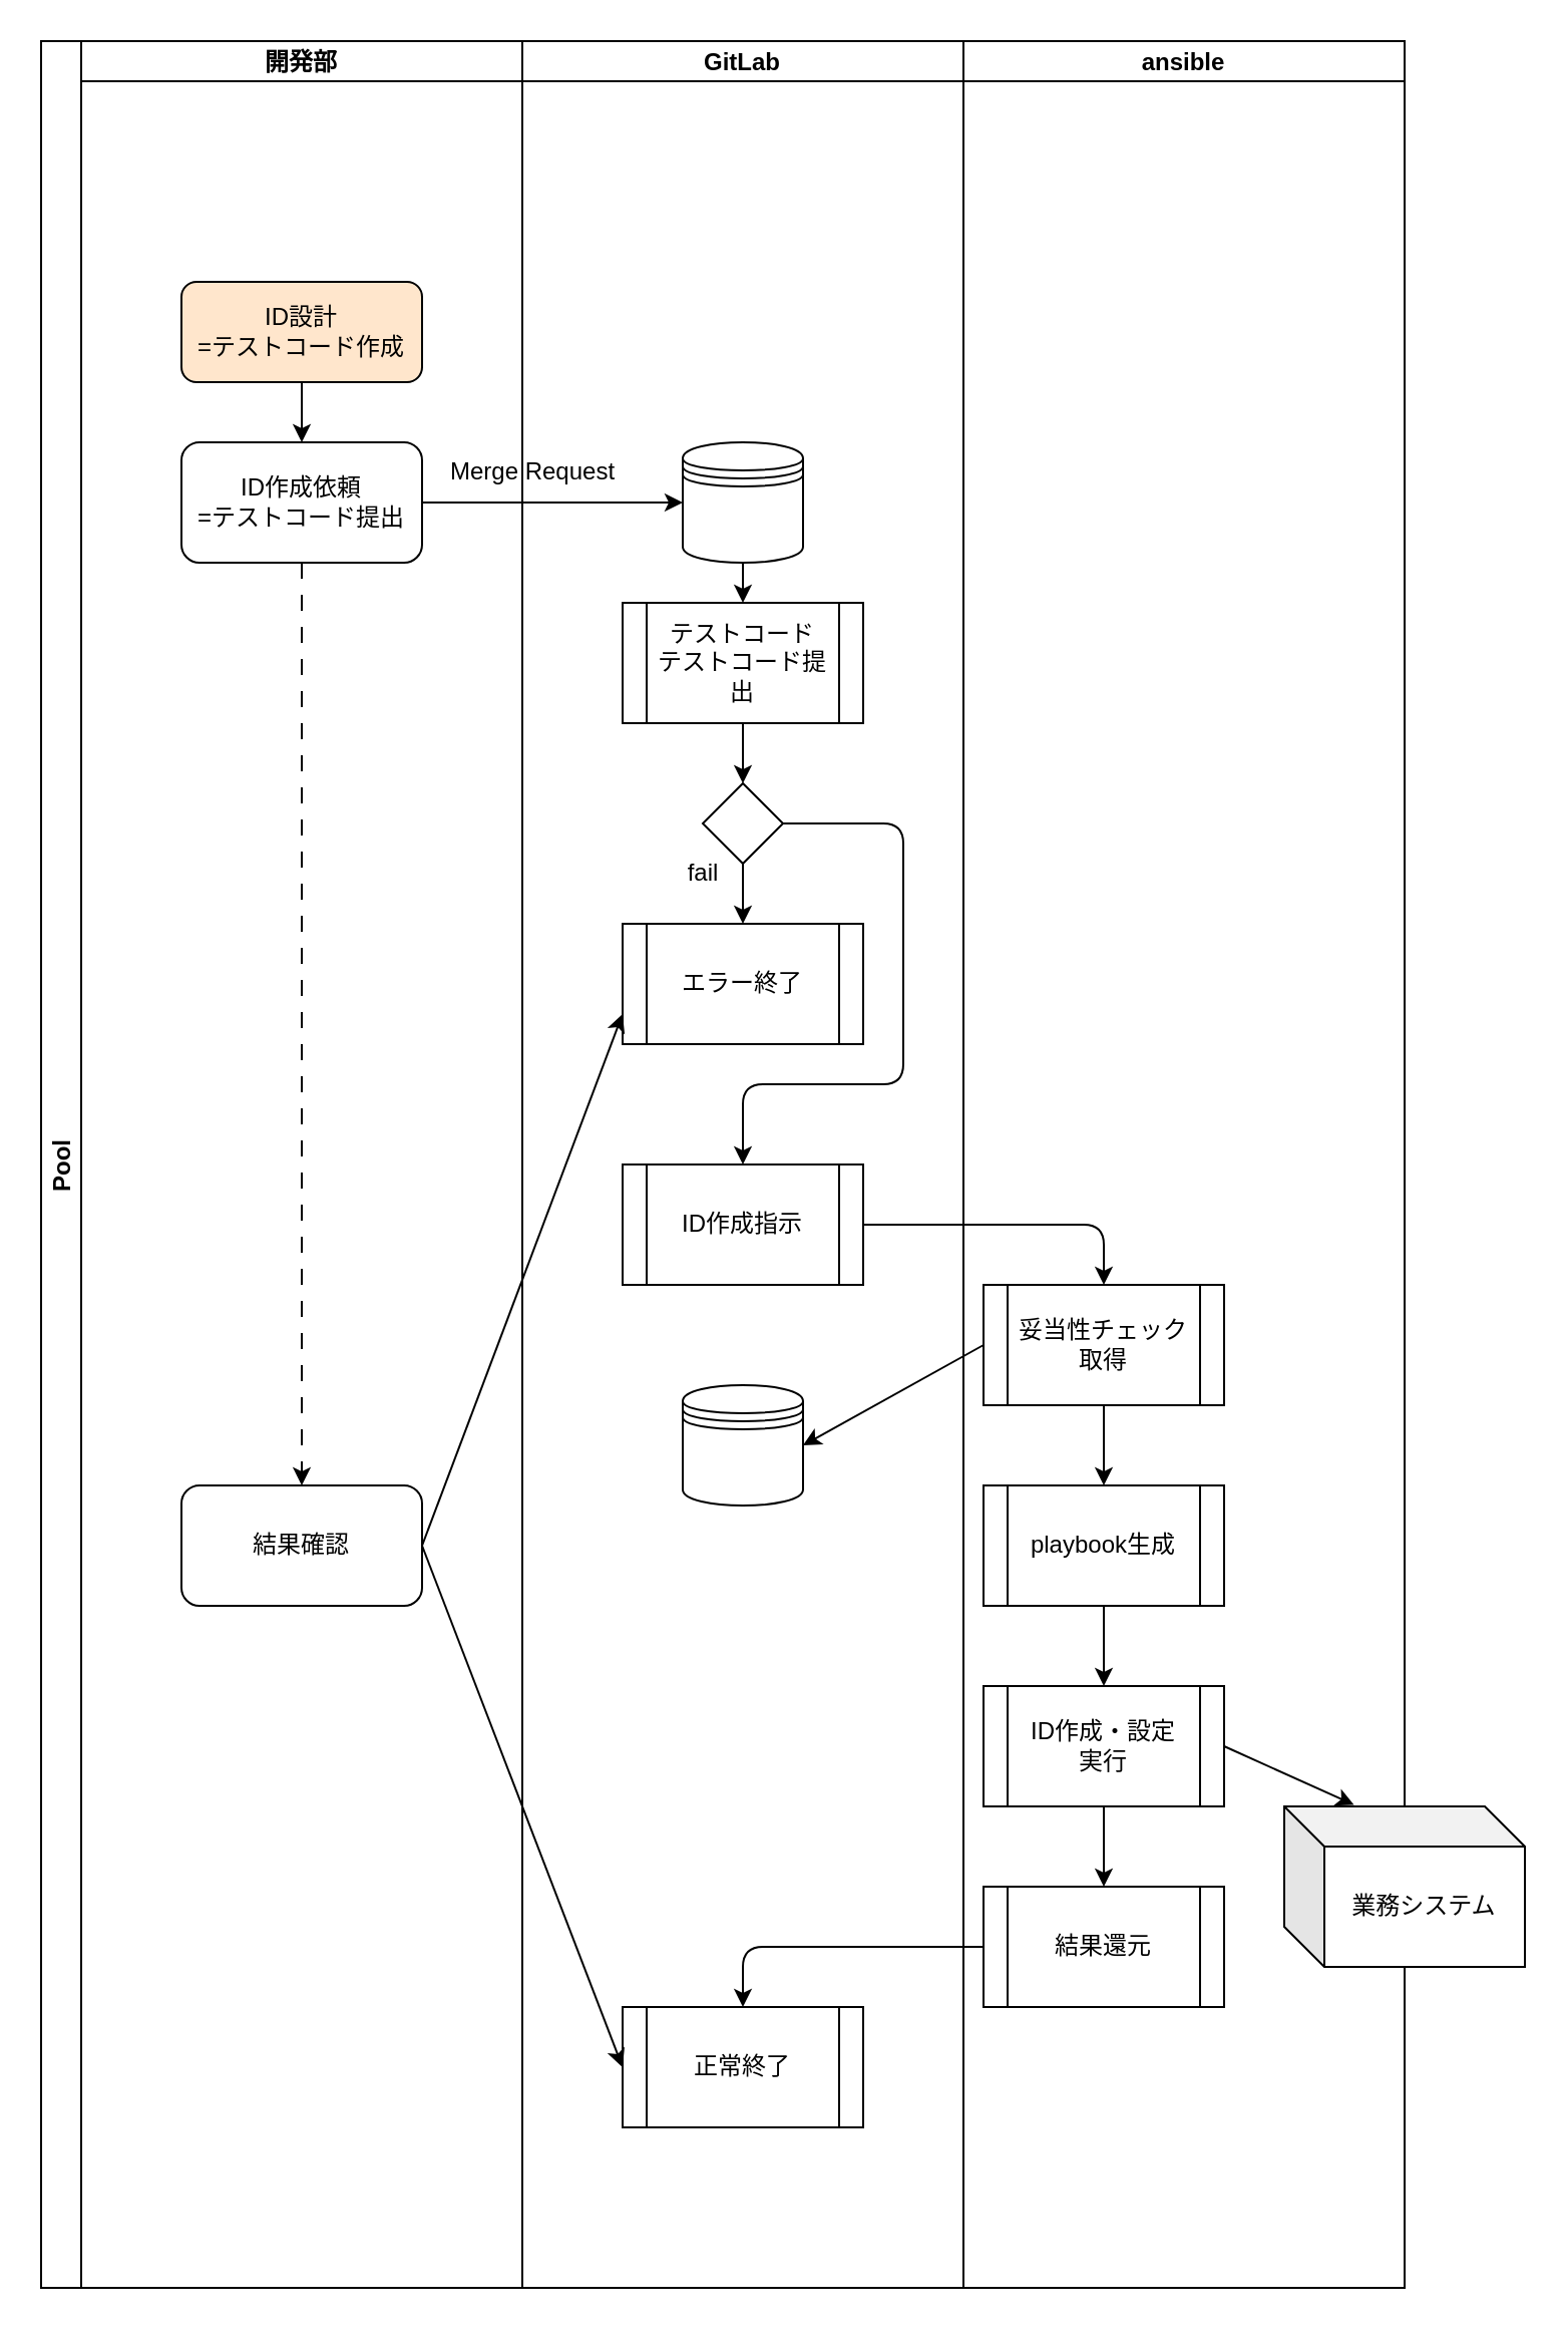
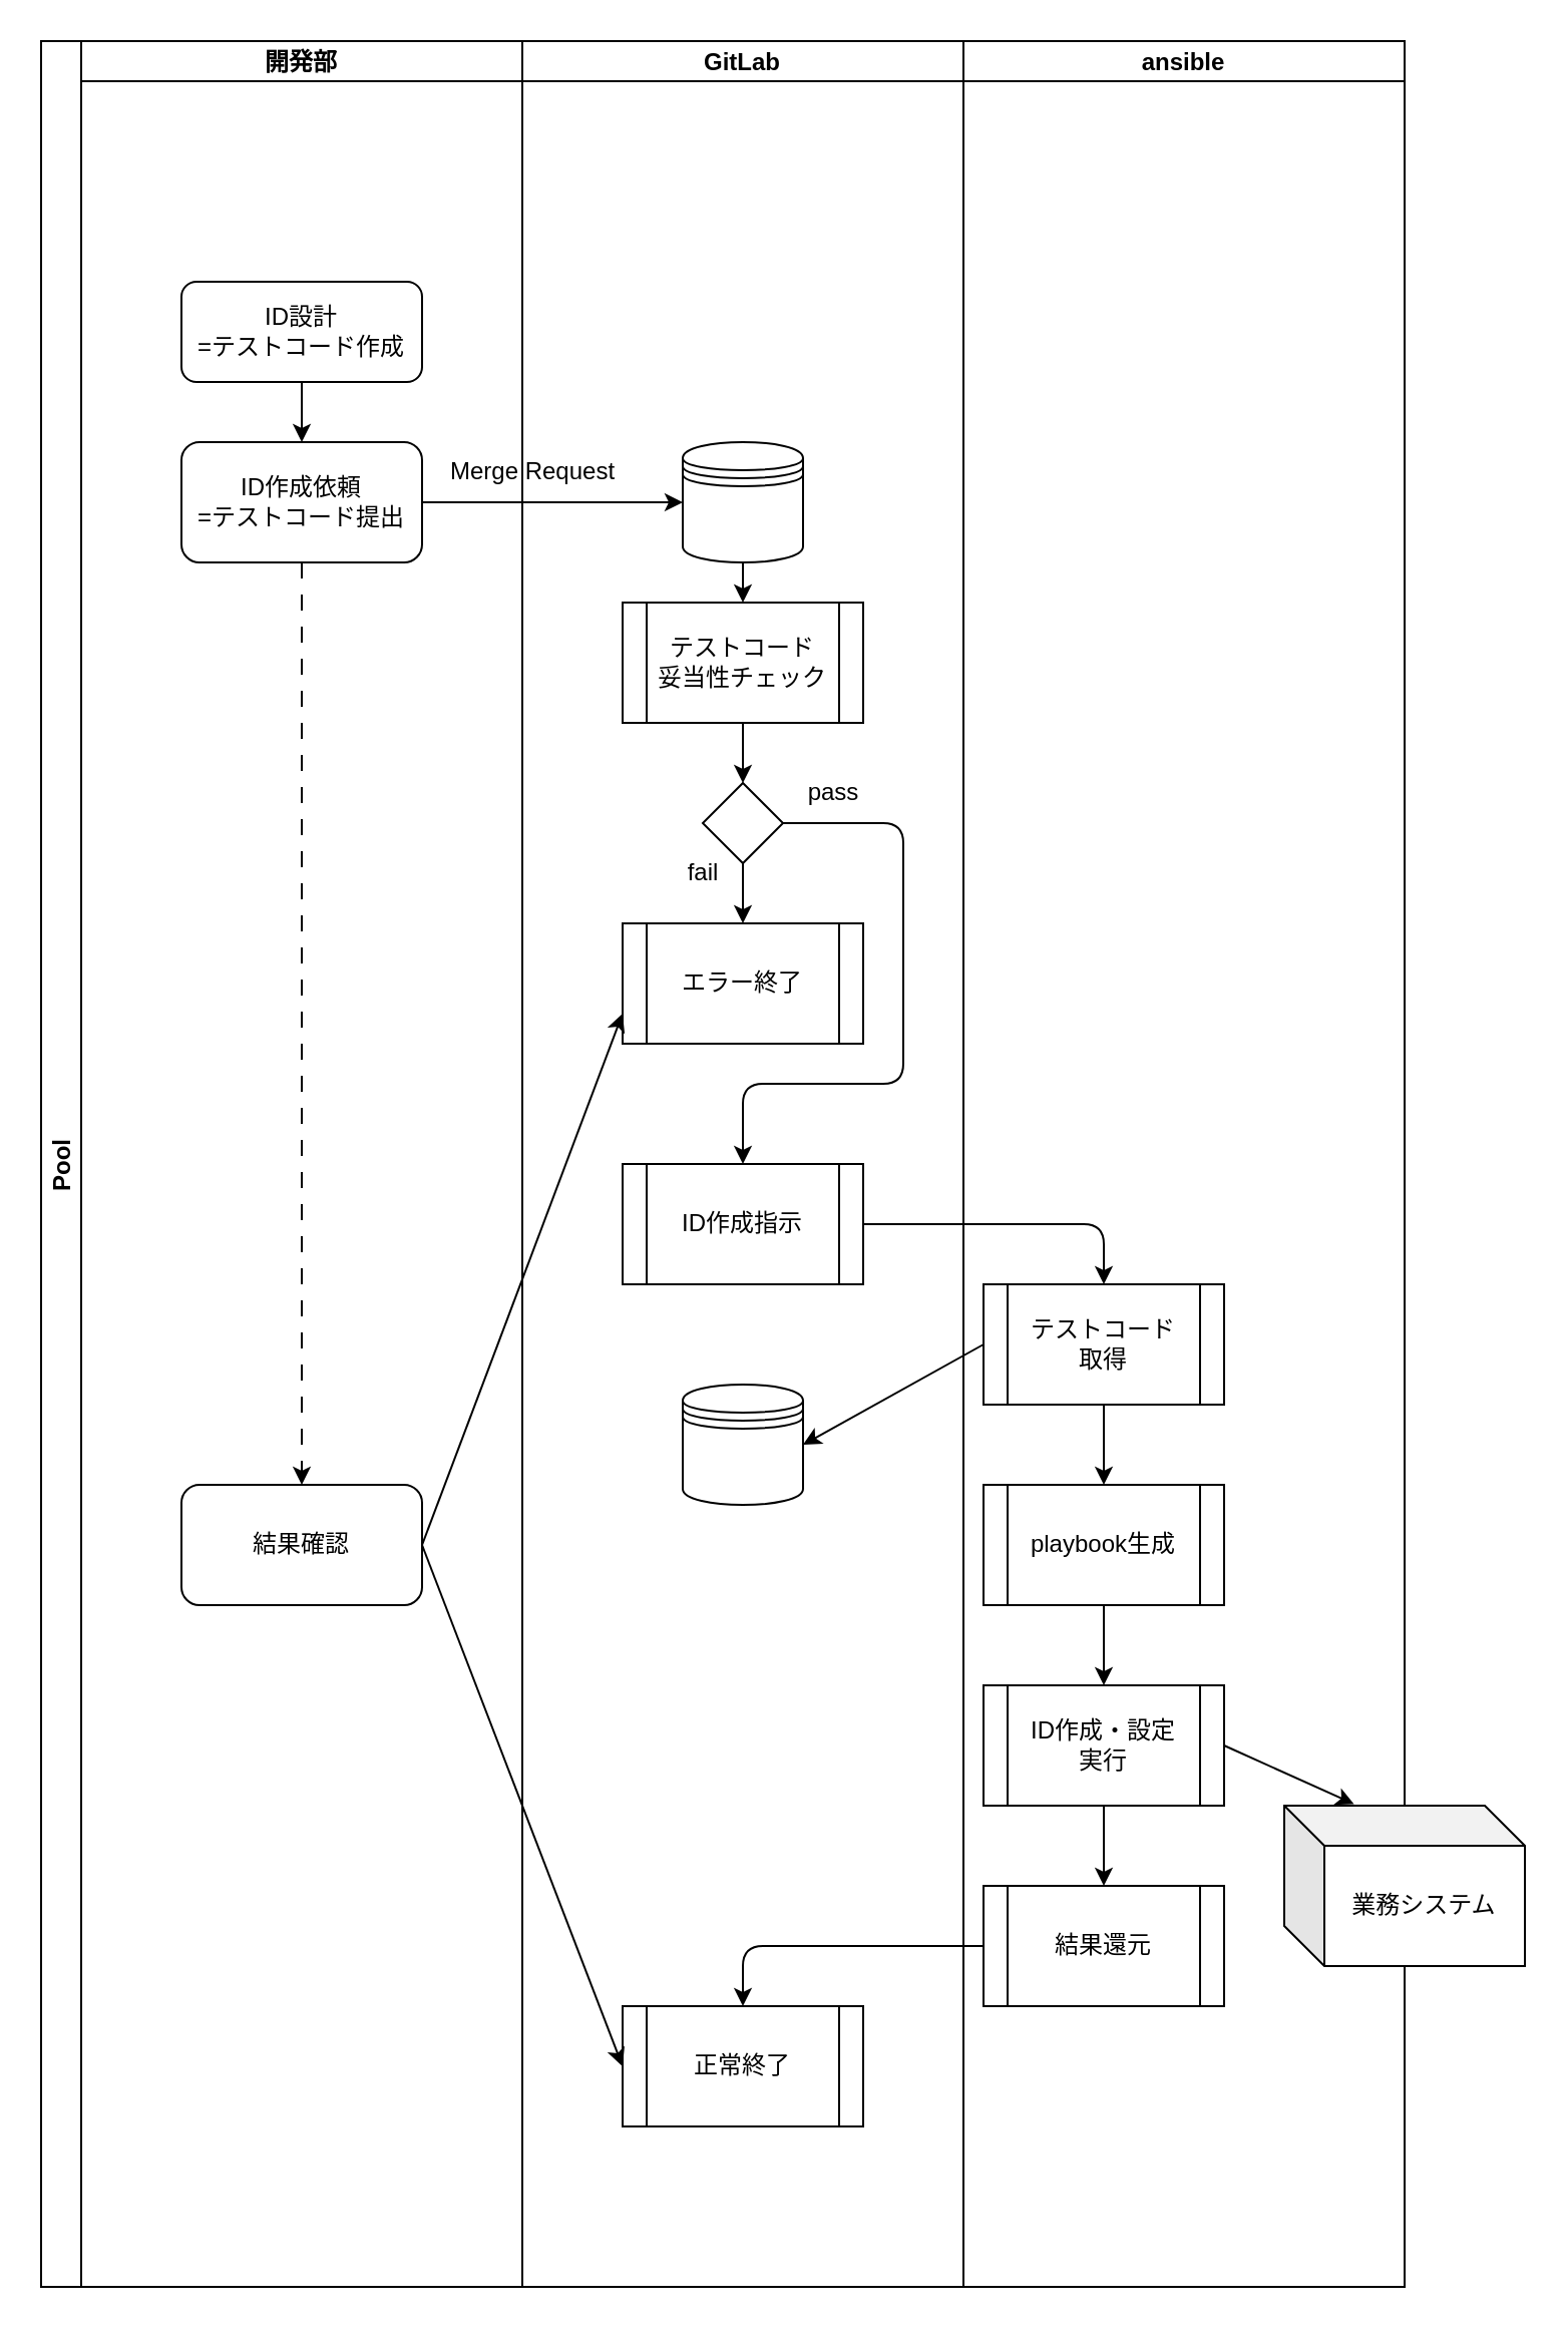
  <mxCell id="0" />
  <mxCell id="1" parent="0" />
  <mxCell id="2" value="Pool" style="swimlane;childLayout=stackLayout;resizeParent=1;resizeParentMax=0;startSize=20;horizontal=0;horizontalStack=1;" vertex="1" parent="1"><mxGeometry x="20" y="20" width="680" height="1120" as="geometry" /></mxCell>
  <mxCell id="3" value="開発部" style="swimlane;startSize=20;" vertex="1" parent="2"><mxGeometry x="20" width="220" height="1120" as="geometry" /></mxCell>
  <mxCell id="4" value="" style="edgeStyle=none;html=1;" edge="1" parent="3" source="5" target="7"><mxGeometry relative="1" as="geometry" /></mxCell>
- <mxCell id="5" value="ID設計&lt;br&gt;=テストコード作成" style="rounded=1;whiteSpace=wrap;html=1;fillColor=#ffe6cc;" vertex="1" parent="3"><mxGeometry x="50" y="120" width="120" height="50" as="geometry" /></mxCell>
+ <mxCell id="5" value="ID設計&lt;br&gt;=テストコード作成" style="rounded=1;whiteSpace=wrap;html=1;" vertex="1" parent="3"><mxGeometry x="50" y="120" width="120" height="50" as="geometry" /></mxCell>
  <mxCell id="6" style="edgeStyle=none;html=1;entryX=0.5;entryY=0;entryDx=0;entryDy=0;dashed=1;dashPattern=8 8;" edge="1" parent="3" source="7" target="8"><mxGeometry relative="1" as="geometry" /></mxCell>
  <mxCell id="7" value="ID作成依頼&lt;br&gt;=テストコード提出" style="whiteSpace=wrap;html=1;rounded=1;" vertex="1" parent="3"><mxGeometry x="50" y="200" width="120" height="60" as="geometry" /></mxCell>
  <mxCell id="8" value="結果確認" style="rounded=1;whiteSpace=wrap;html=1;" vertex="1" parent="3"><mxGeometry x="50" y="720" width="120" height="60" as="geometry" /></mxCell>
  <mxCell id="9" value="GitLab" style="swimlane;startSize=20;" vertex="1" parent="2"><mxGeometry x="240" width="220" height="1120" as="geometry" /></mxCell>
  <mxCell id="10" value="" style="edgeStyle=none;html=1;entryX=0.5;entryY=0;entryDx=0;entryDy=0;" edge="1" parent="9" source="11" target="13"><mxGeometry relative="1" as="geometry"><mxPoint x="60" y="310" as="targetPoint" /></mxGeometry></mxCell>
  <mxCell id="11" value="" style="shape=datastore;whiteSpace=wrap;html=1;" vertex="1" parent="9"><mxGeometry x="80" y="200" width="60" height="60" as="geometry" /></mxCell>
  <mxCell id="12" style="edgeStyle=none;html=1;entryX=0.5;entryY=0;entryDx=0;entryDy=0;" edge="1" parent="9" source="13" target="15"><mxGeometry relative="1" as="geometry" /></mxCell>
- <mxCell id="13" value="テストコード&lt;br&gt;テストコード提出" style="shape=process;whiteSpace=wrap;html=1;backgroundOutline=1;" vertex="1" parent="9"><mxGeometry x="50" y="280" width="120" height="60" as="geometry" /></mxCell>
+ <mxCell id="13" value="テストコード&lt;br&gt;妥当性チェック" style="shape=process;whiteSpace=wrap;html=1;backgroundOutline=1;" vertex="1" parent="9"><mxGeometry x="50" y="280" width="120" height="60" as="geometry" /></mxCell>
  <mxCell id="14" style="edgeStyle=none;html=1;exitX=0.5;exitY=1;exitDx=0;exitDy=0;entryX=0.5;entryY=0;entryDx=0;entryDy=0;" edge="1" parent="9" source="15" target="16"><mxGeometry relative="1" as="geometry" /></mxCell>
  <mxCell id="15" value="" style="rhombus;whiteSpace=wrap;html=1;" vertex="1" parent="9"><mxGeometry x="90" y="370" width="40" height="40" as="geometry" /></mxCell>
  <mxCell id="16" value="エラー終了" style="shape=process;whiteSpace=wrap;html=1;backgroundOutline=1;" vertex="1" parent="9"><mxGeometry x="50" y="440" width="120" height="60" as="geometry" /></mxCell>
  <mxCell id="17" value="fail" style="text;html=1;align=center;verticalAlign=middle;resizable=0;points=[];autosize=1;strokeColor=none;fillColor=none;" vertex="1" parent="9"><mxGeometry x="70" y="400" width="40" height="30" as="geometry" /></mxCell>
  <mxCell id="18" value="ID作成指示" style="shape=process;whiteSpace=wrap;html=1;backgroundOutline=1;" vertex="1" parent="9"><mxGeometry x="50" y="560" width="120" height="60" as="geometry" /></mxCell>
  <mxCell id="19" style="edgeStyle=none;html=1;exitX=1;exitY=0.5;exitDx=0;exitDy=0;entryX=0.5;entryY=0;entryDx=0;entryDy=0;" edge="1" parent="9" source="15" target="18"><mxGeometry relative="1" as="geometry"><mxPoint x="70" y="540" as="targetPoint" /><Array as="points"><mxPoint x="190" y="390" /><mxPoint x="190" y="520" /><mxPoint x="110" y="520" /></Array></mxGeometry></mxCell>
+ <mxCell id="20" value="pass" style="text;html=1;align=center;verticalAlign=middle;resizable=0;points=[];autosize=1;strokeColor=none;fillColor=none;" vertex="1" parent="9"><mxGeometry x="130" y="360" width="50" height="30" as="geometry" /></mxCell>
  <mxCell id="21" value="" style="shape=datastore;whiteSpace=wrap;html=1;" vertex="1" parent="9"><mxGeometry x="80" y="670" width="60" height="60" as="geometry" /></mxCell>
  <mxCell id="22" value="正常終了" style="shape=process;whiteSpace=wrap;html=1;backgroundOutline=1;" vertex="1" parent="9"><mxGeometry x="50" y="980" width="120" height="60" as="geometry" /></mxCell>
  <mxCell id="23" value="Merge Request" style="text;html=1;align=center;verticalAlign=middle;resizable=0;points=[];autosize=1;strokeColor=none;fillColor=none;" vertex="1" parent="9"><mxGeometry x="-50" y="200" width="110" height="30" as="geometry" /></mxCell>
  <mxCell id="24" value="ansible" style="swimlane;startSize=20;" vertex="1" parent="2"><mxGeometry x="460" width="220" height="1120" as="geometry" /></mxCell>
- <mxCell id="25" value="妥当性チェック&lt;br&gt;取得" style="shape=process;whiteSpace=wrap;html=1;backgroundOutline=1;" vertex="1" parent="24"><mxGeometry x="10" y="620" width="120" height="60" as="geometry" /></mxCell>
+ <mxCell id="25" value="テストコード&lt;br&gt;取得" style="shape=process;whiteSpace=wrap;html=1;backgroundOutline=1;" vertex="1" parent="24"><mxGeometry x="10" y="620" width="120" height="60" as="geometry" /></mxCell>
  <mxCell id="26" style="edgeStyle=none;html=1;exitX=0.5;exitY=1;exitDx=0;exitDy=0;entryX=0.5;entryY=0;entryDx=0;entryDy=0;" edge="1" parent="24" source="27" target="29"><mxGeometry relative="1" as="geometry" /></mxCell>
  <mxCell id="27" value="playbook生成" style="shape=process;whiteSpace=wrap;html=1;backgroundOutline=1;" vertex="1" parent="24"><mxGeometry x="10" y="720" width="120" height="60" as="geometry" /></mxCell>
  <mxCell id="28" style="edgeStyle=none;html=1;exitX=0.5;exitY=1;exitDx=0;exitDy=0;entryX=0.5;entryY=0;entryDx=0;entryDy=0;" edge="1" parent="24" source="29" target="30"><mxGeometry relative="1" as="geometry" /></mxCell>
  <mxCell id="29" value="ID作成・設定&lt;br&gt;実行" style="shape=process;whiteSpace=wrap;html=1;backgroundOutline=1;" vertex="1" parent="24"><mxGeometry x="10" y="820" width="120" height="60" as="geometry" /></mxCell>
  <mxCell id="30" value="結果還元" style="shape=process;whiteSpace=wrap;html=1;backgroundOutline=1;" vertex="1" parent="24"><mxGeometry x="10" y="920" width="120" height="60" as="geometry" /></mxCell>
  <mxCell id="31" style="edgeStyle=none;html=1;exitX=0.5;exitY=1;exitDx=0;exitDy=0;" edge="1" parent="24" source="25" target="27"><mxGeometry relative="1" as="geometry"><mxPoint x="-90" y="720" as="targetPoint" /></mxGeometry></mxCell>
  <mxCell id="32" style="edgeStyle=none;html=1;" edge="1" parent="2" source="7" target="11"><mxGeometry relative="1" as="geometry"><mxPoint x="220" y="250" as="targetPoint" /></mxGeometry></mxCell>
  <mxCell id="33" style="edgeStyle=none;html=1;exitX=1;exitY=0.5;exitDx=0;exitDy=0;entryX=0;entryY=0.75;entryDx=0;entryDy=0;" edge="1" parent="2" source="8" target="16"><mxGeometry relative="1" as="geometry" /></mxCell>
  <mxCell id="34" style="edgeStyle=none;html=1;entryX=1;entryY=0.5;entryDx=0;entryDy=0;exitX=0;exitY=0.5;exitDx=0;exitDy=0;" edge="1" parent="2" source="25" target="21"><mxGeometry relative="1" as="geometry" /></mxCell>
  <mxCell id="35" style="edgeStyle=none;html=1;exitX=0;exitY=0.5;exitDx=0;exitDy=0;entryX=0.5;entryY=0;entryDx=0;entryDy=0;" edge="1" parent="2" source="30" target="22"><mxGeometry relative="1" as="geometry"><Array as="points"><mxPoint x="350" y="950" /></Array></mxGeometry></mxCell>
  <mxCell id="36" style="edgeStyle=none;html=1;exitX=1;exitY=0.5;exitDx=0;exitDy=0;entryX=0;entryY=0.5;entryDx=0;entryDy=0;" edge="1" parent="2" source="8" target="22"><mxGeometry relative="1" as="geometry" /></mxCell>
  <mxCell id="37" style="edgeStyle=none;html=1;exitX=1;exitY=0.5;exitDx=0;exitDy=0;entryX=0.5;entryY=0;entryDx=0;entryDy=0;" edge="1" parent="2" source="18" target="25"><mxGeometry relative="1" as="geometry"><Array as="points"><mxPoint x="530" y="590" /></Array></mxGeometry></mxCell>
  <mxCell id="38" value="業務システム" style="shape=cube;whiteSpace=wrap;html=1;boundedLbl=1;backgroundOutline=1;darkOpacity=0.05;darkOpacity2=0.1;" vertex="1" parent="1"><mxGeometry x="640" y="900" width="120" height="80" as="geometry" /></mxCell>
  <mxCell id="39" style="edgeStyle=none;html=1;exitX=1;exitY=0.5;exitDx=0;exitDy=0;entryX=0.29;entryY=-0.01;entryDx=0;entryDy=0;entryPerimeter=0;" edge="1" parent="1" source="29" target="38"><mxGeometry relative="1" as="geometry" /></mxCell>
